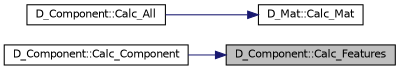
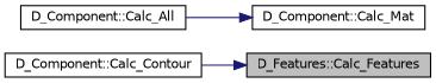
  digraph {
    rankdir=RL
    node [color=black fillcolor=white fontname=Helvetica fontsize=10 shape=record style=filled]
    edge [color=midnightblue dir=back fontname=Helvetica fontsize=10 labelfontname=Helvetica labelfontsize=10 style=solid]
-   n1 [fillcolor=grey75 fontcolor=black height=0.2 label="D_Component::Calc_Features" width=0.4]
-   n2 [height=0.2 label="D_Component::Calc_Component" width=0.4]
-   n3 [height=0.2 label="D_Mat::Calc_Mat" width=0.4]
+   n1 [fillcolor=grey75 fontcolor=black height=0.2 label="D_Features::Calc_Features" width=0.4]
+   n2 [height=0.2 label="D_Component::Calc_Contour" width=0.4]
+   n3 [height=0.2 label="D_Component::Calc_Mat" width=0.4]
    n4 [height=0.2 label="D_Component::Calc_All" width=0.4]
    n1 -> n2
    n3 -> n4
  }
